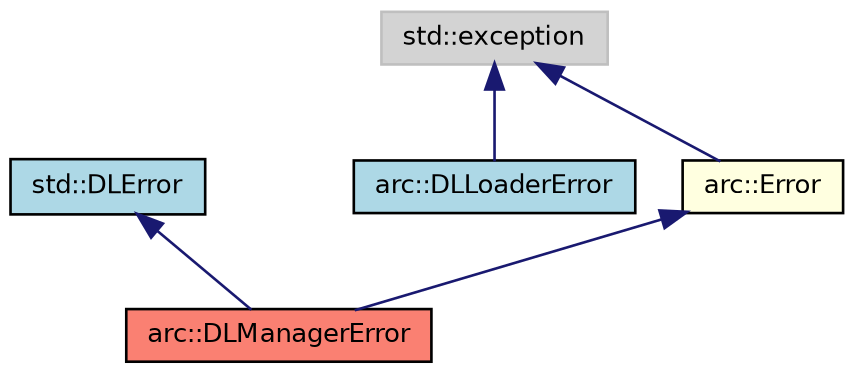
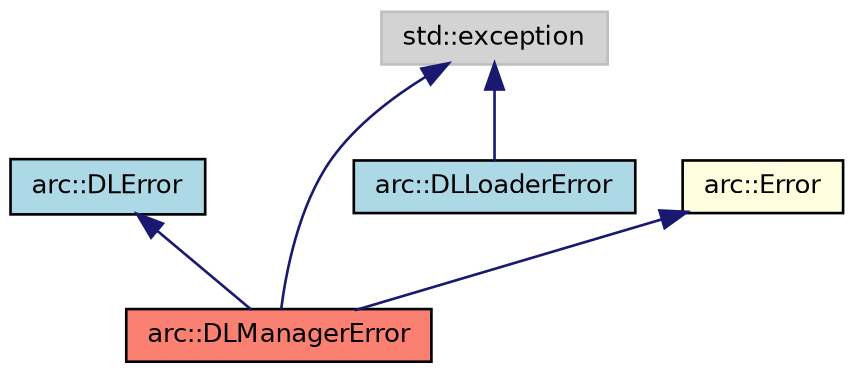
  digraph {
    node [color=black fillcolor=lightblue fontname=Helvetica fontsize=10 shape=record style=filled]
    edge [color=midnightblue dir=back fontname=Helvetica fontsize=10 labelfontname=Helvetica labelfontsize=10 style=solid]
-   n1 [fontcolor=black height=0.2 label="std::DLError" width=0.4]
+   n1 [fontcolor=black height=0.2 label="arc::DLError" width=0.4]
    n2 [fillcolor=salmon height=0.2 label="arc::DLManagerError" width=0.4]
    n3 [height=0.2 label="arc::DLLoaderError" width=0.4]
    n4 [fillcolor=lightyellow height=0.2 label="arc::Error" width=0.4]
    n5 [color=grey75 fillcolor=lightgrey height=0.2 label="std::exception" width=0.4]
    n1 -> n2
    n4 -> n2
    n5 -> n3
-   n5 -> n4
+   n5 -> n2
  }
